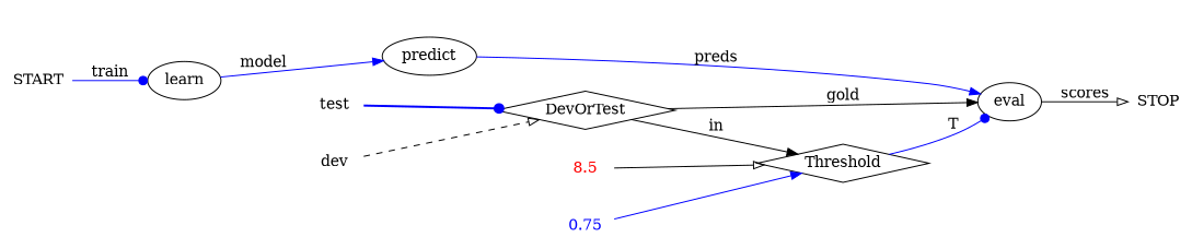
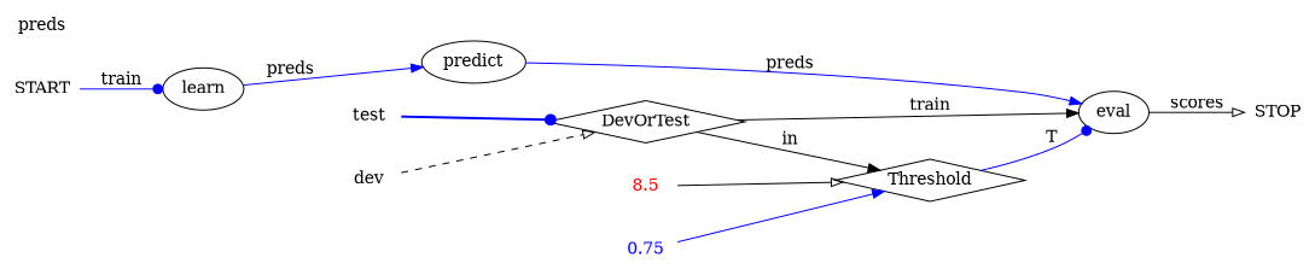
  digraph {
    rankdir=LR
    node [ordering=out shape=plaintext]
    edge [arrowhead=normal color=blue]
    learn [shape=""]
    START
    n3 [label=predict shape=""]
    test
    n5 [label=eval shape=""]
    n6 [label=DevOrTest shape=diamond]
    n7 [label=Threshold shape=diamond]
    STOP
    n9 [fontcolor=red label=8.5]
    n10 [fontcolor=blue label=0.75]
+   preds [width=0]
    dev
-   learn -> n3 [label=model]
+   learn -> n3 [label=preds]
    learn -> test [style=invis arrowhead="" color=""]
    START -> learn [arrowhead=dot label=train]
    n3 -> n5 [label=preds]
    test -> n6 [arrowhead=dot style=bold]
    n5 -> STOP [arrowhead=onormal color=black label=scores]
-   n6 -> n5 [color=black label=gold]
+   n6 -> n5 [color=black label=train]
    n6 -> n7 [color=black label=in]
    n7 -> n5 [arrowhead=dot label=T]
    n9 -> n7 [arrowhead=onormal color=black]
    n10 -> n7
    dev -> n6 [arrowhead=onormal color=black style=dashed]
  }
